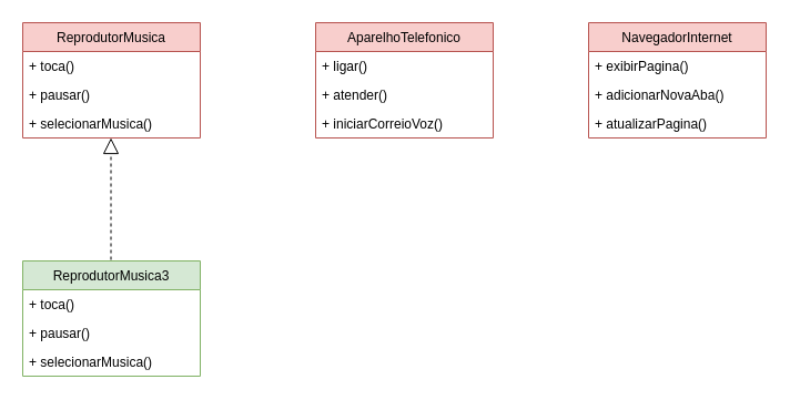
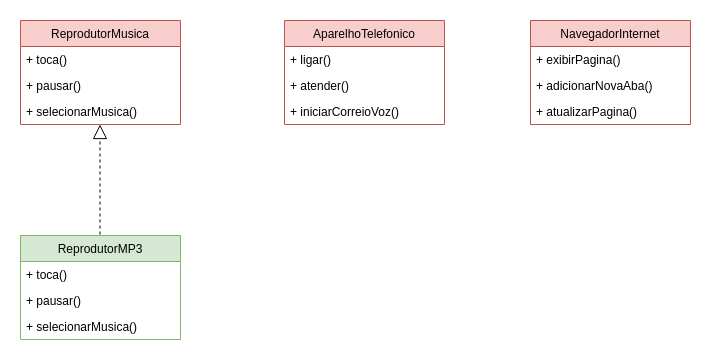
  <mxCell id="0" />
  <mxCell id="1" parent="0" />
  <mxCell id="2" value="" style="endArrow=block;dashed=1;endFill=0;endSize=12;html=1;rounded=0;" edge="1" parent="1"><mxGeometry width="160" relative="1" as="geometry"><mxPoint x="99.5" y="234" as="sourcePoint" /><mxPoint x="99.5" y="124" as="targetPoint" /></mxGeometry></mxCell>
  <mxCell id="3" value="ReprodutorMusica" style="swimlane;fontStyle=0;childLayout=stackLayout;horizontal=1;startSize=26;fillColor=#f8cecc;horizontalStack=0;resizeParent=1;resizeParentMax=0;resizeLast=0;collapsible=1;marginBottom=0;strokeColor=#b85450;" vertex="1" parent="1"><mxGeometry x="20" y="20" width="160" height="104" as="geometry" /></mxCell>
  <mxCell id="4" value="+ toca()" style="text;strokeColor=none;fillColor=none;align=left;verticalAlign=top;spacingLeft=4;spacingRight=4;overflow=hidden;rotatable=0;points=[[0,0.5],[1,0.5]];portConstraint=eastwest;" vertex="1" parent="3"><mxGeometry y="26" width="160" height="26" as="geometry" /></mxCell>
  <mxCell id="5" value="+ pausar()" style="text;strokeColor=none;fillColor=none;align=left;verticalAlign=top;spacingLeft=4;spacingRight=4;overflow=hidden;rotatable=0;points=[[0,0.5],[1,0.5]];portConstraint=eastwest;" vertex="1" parent="3"><mxGeometry y="52" width="160" height="26" as="geometry" /></mxCell>
  <mxCell id="6" value="+ selecionarMusica()" style="text;strokeColor=none;fillColor=none;align=left;verticalAlign=top;spacingLeft=4;spacingRight=4;overflow=hidden;rotatable=0;points=[[0,0.5],[1,0.5]];portConstraint=eastwest;" vertex="1" parent="3"><mxGeometry y="78" width="160" height="26" as="geometry" /></mxCell>
- <mxCell id="7" value="ReprodutorMusica3" style="swimlane;fontStyle=0;childLayout=stackLayout;horizontal=1;startSize=26;fillColor=#d5e8d4;horizontalStack=0;resizeParent=1;resizeParentMax=0;resizeLast=0;collapsible=1;marginBottom=0;strokeColor=#82b366;" vertex="1" parent="1"><mxGeometry x="20" y="235" width="160" height="104" as="geometry" /></mxCell>
+ <mxCell id="7" value="ReprodutorMP3" style="swimlane;fontStyle=0;childLayout=stackLayout;horizontal=1;startSize=26;fillColor=#d5e8d4;horizontalStack=0;resizeParent=1;resizeParentMax=0;resizeLast=0;collapsible=1;marginBottom=0;strokeColor=#82b366;" vertex="1" parent="1"><mxGeometry x="20" y="235" width="160" height="104" as="geometry" /></mxCell>
  <mxCell id="8" value="+ toca()" style="text;strokeColor=none;fillColor=none;align=left;verticalAlign=top;spacingLeft=4;spacingRight=4;overflow=hidden;rotatable=0;points=[[0,0.5],[1,0.5]];portConstraint=eastwest;" vertex="1" parent="7"><mxGeometry y="26" width="160" height="26" as="geometry" /></mxCell>
  <mxCell id="9" value="+ pausar()" style="text;strokeColor=none;fillColor=none;align=left;verticalAlign=top;spacingLeft=4;spacingRight=4;overflow=hidden;rotatable=0;points=[[0,0.5],[1,0.5]];portConstraint=eastwest;" vertex="1" parent="7"><mxGeometry y="52" width="160" height="26" as="geometry" /></mxCell>
  <mxCell id="10" value="+ selecionarMusica()" style="text;strokeColor=none;fillColor=none;align=left;verticalAlign=top;spacingLeft=4;spacingRight=4;overflow=hidden;rotatable=0;points=[[0,0.5],[1,0.5]];portConstraint=eastwest;" vertex="1" parent="7"><mxGeometry y="78" width="160" height="26" as="geometry" /></mxCell>
  <mxCell id="11" value="AparelhoTelefonico" style="swimlane;fontStyle=0;childLayout=stackLayout;horizontal=1;startSize=26;fillColor=#f8cecc;horizontalStack=0;resizeParent=1;resizeParentMax=0;resizeLast=0;collapsible=1;marginBottom=0;strokeColor=#b85450;" vertex="1" parent="1"><mxGeometry x="284" y="20" width="160" height="104" as="geometry" /></mxCell>
  <mxCell id="12" value="+ ligar()" style="text;strokeColor=none;fillColor=none;align=left;verticalAlign=top;spacingLeft=4;spacingRight=4;overflow=hidden;rotatable=0;points=[[0,0.5],[1,0.5]];portConstraint=eastwest;" vertex="1" parent="11"><mxGeometry y="26" width="160" height="26" as="geometry" /></mxCell>
  <mxCell id="13" value="+ atender()" style="text;strokeColor=none;fillColor=none;align=left;verticalAlign=top;spacingLeft=4;spacingRight=4;overflow=hidden;rotatable=0;points=[[0,0.5],[1,0.5]];portConstraint=eastwest;" vertex="1" parent="11"><mxGeometry y="52" width="160" height="26" as="geometry" /></mxCell>
  <mxCell id="14" value="+ iniciarCorreioVoz()" style="text;strokeColor=none;fillColor=none;align=left;verticalAlign=top;spacingLeft=4;spacingRight=4;overflow=hidden;rotatable=0;points=[[0,0.5],[1,0.5]];portConstraint=eastwest;" vertex="1" parent="11"><mxGeometry y="78" width="160" height="26" as="geometry" /></mxCell>
  <mxCell id="15" value="NavegadorInternet" style="swimlane;fontStyle=0;childLayout=stackLayout;horizontal=1;startSize=26;fillColor=#f8cecc;horizontalStack=0;resizeParent=1;resizeParentMax=0;resizeLast=0;collapsible=1;marginBottom=0;strokeColor=#b85450;" vertex="1" parent="1"><mxGeometry x="530" y="20" width="160" height="104" as="geometry" /></mxCell>
  <mxCell id="16" value="+ exibirPagina()" style="text;strokeColor=none;fillColor=none;align=left;verticalAlign=top;spacingLeft=4;spacingRight=4;overflow=hidden;rotatable=0;points=[[0,0.5],[1,0.5]];portConstraint=eastwest;" vertex="1" parent="15"><mxGeometry y="26" width="160" height="26" as="geometry" /></mxCell>
  <mxCell id="17" value="+ adicionarNovaAba()" style="text;strokeColor=none;fillColor=none;align=left;verticalAlign=top;spacingLeft=4;spacingRight=4;overflow=hidden;rotatable=0;points=[[0,0.5],[1,0.5]];portConstraint=eastwest;" vertex="1" parent="15"><mxGeometry y="52" width="160" height="26" as="geometry" /></mxCell>
  <mxCell id="18" value="+ atualizarPagina()" style="text;strokeColor=none;fillColor=none;align=left;verticalAlign=top;spacingLeft=4;spacingRight=4;overflow=hidden;rotatable=0;points=[[0,0.5],[1,0.5]];portConstraint=eastwest;" vertex="1" parent="15"><mxGeometry y="78" width="160" height="26" as="geometry" /></mxCell>
